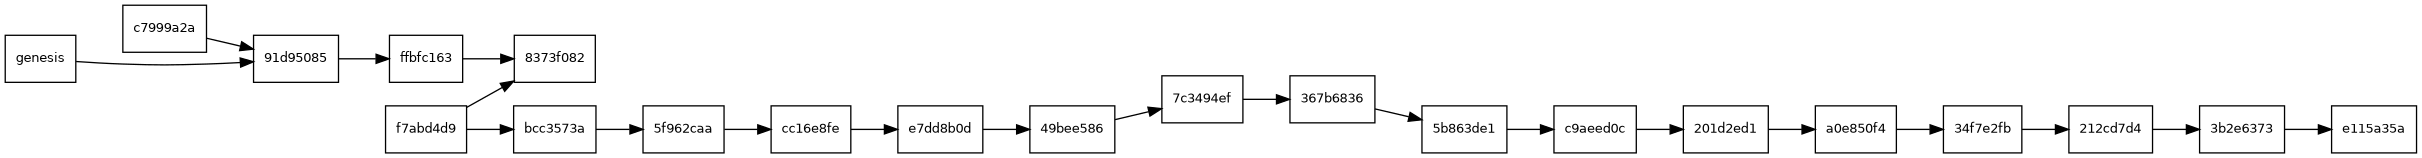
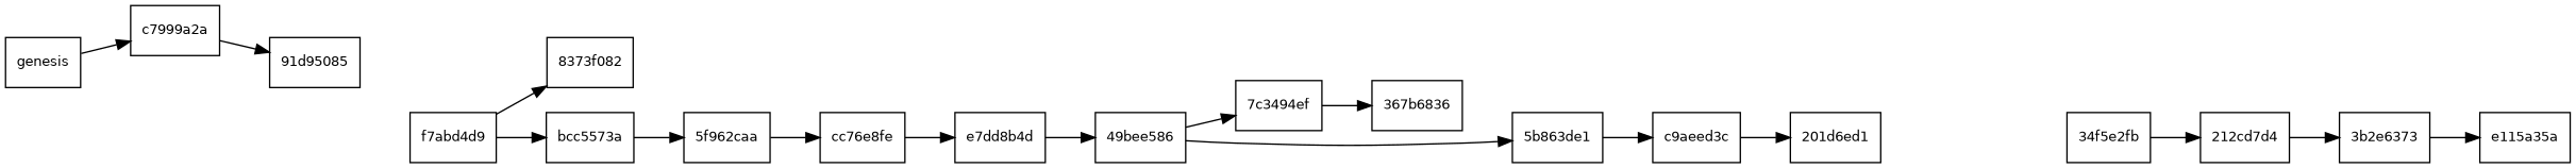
  digraph {
    fontname="DejaVu Sans"
    rankdir=LR
    node [fontname="DejaVu Sans" fontsize=10 shape=box]
    edge [fontname="DejaVu Sans"]
    genesis
    c7999a2a
    "91d95085"
-   ffbfc163
    "8373f082"
    f7abd4d9
-   bcc3573a
+   bcc3573a [label=bcc5573a]
    n8 [label="5f962caa"]
-   cc76e8fe [label=cc16e8fe]
-   e7dd8b4d [label=e7dd8b0d]
+   cc76e8fe
+   e7dd8b4d
    "49bee586"
    "7c3494ef"
    n13 [label="367b6836"]
    "5b863de1"
-   c9aeed3c [label=c9aeed0c]
-   "201d2ed1"
-   a0e850f4
-   "34f7e2fb"
+   c9aeed3c
+   "201d2ed1" [label="201d6ed1"]
+   "34f7e2fb" [label="34f5e2fb"]
    "212cd7d4"
    "3b2e6373"
    e115a35a
-   genesis -> "91d95085"
+   genesis -> c7999a2a
    c7999a2a -> "91d95085"
-   "91d95085" -> ffbfc163
-   ffbfc163 -> "8373f082"
    f7abd4d9 -> "8373f082"
    f7abd4d9 -> bcc3573a
    bcc3573a -> n8
    n8 -> cc76e8fe
    cc76e8fe -> e7dd8b4d
    e7dd8b4d -> "49bee586"
    "49bee586" -> "7c3494ef"
    "7c3494ef" -> n13
-   n13 -> "5b863de1"
+   "49bee586" -> "5b863de1"
    "5b863de1" -> c9aeed3c
    c9aeed3c -> "201d2ed1"
-   "201d2ed1" -> a0e850f4
-   a0e850f4 -> "34f7e2fb"
    "34f7e2fb" -> "212cd7d4"
    "212cd7d4" -> "3b2e6373"
    "3b2e6373" -> e115a35a
  }
